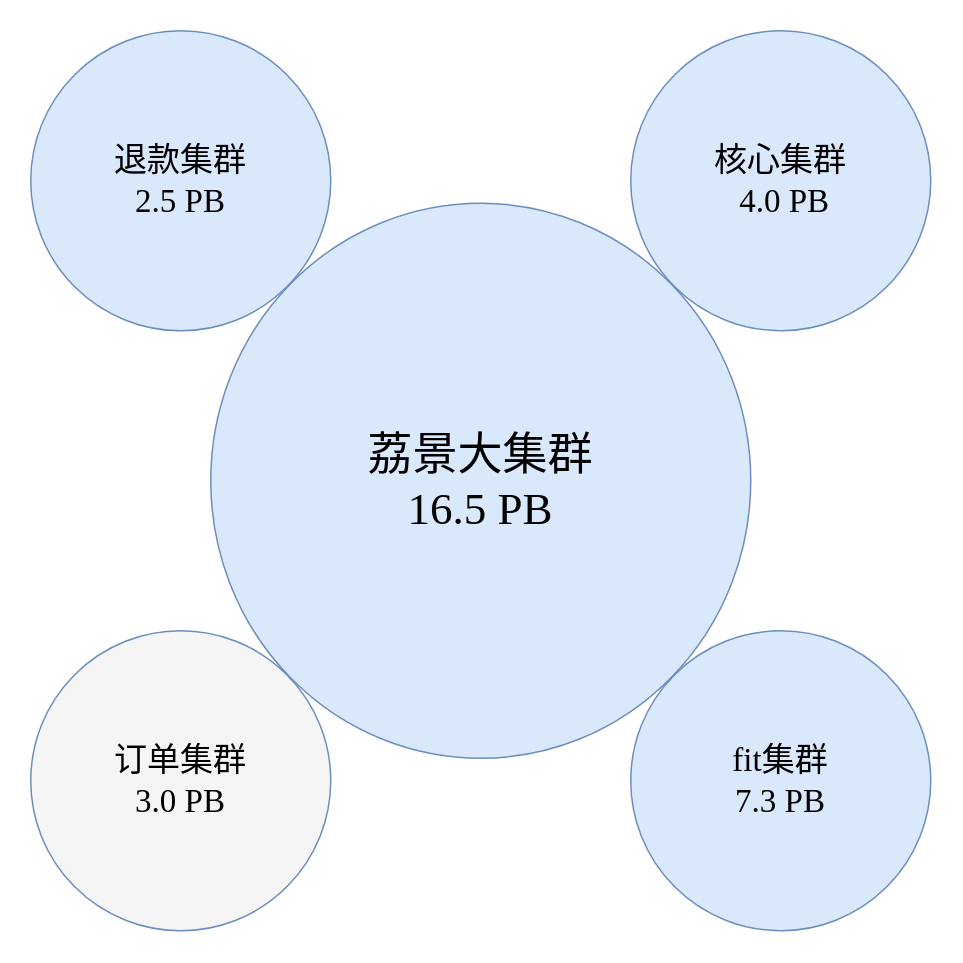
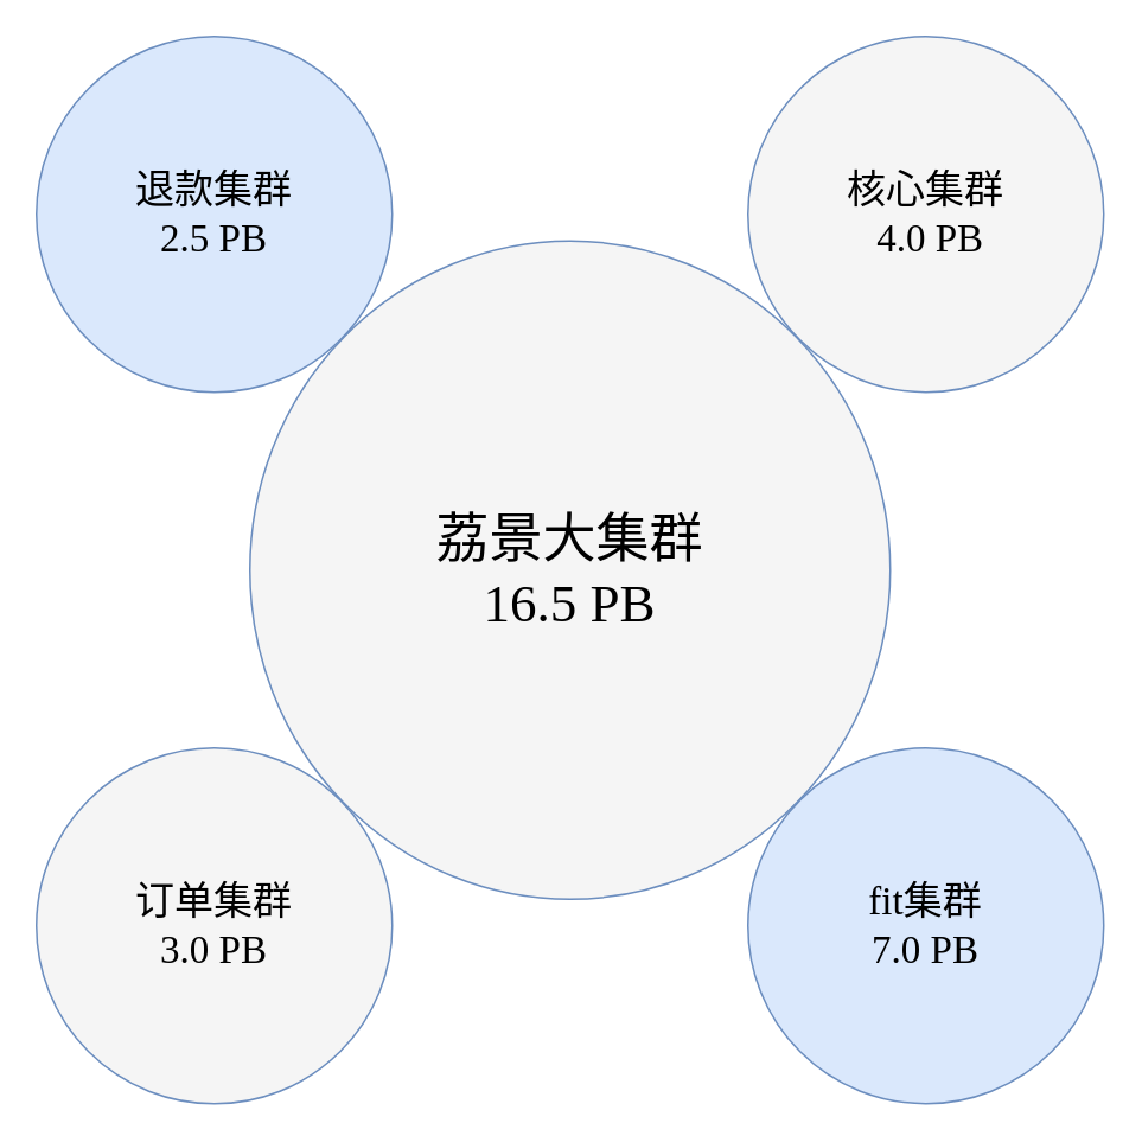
  <mxCell id="0" />
  <mxCell id="1" parent="0" />
  <mxCell id="2" value="" style="group" vertex="1" connectable="0" parent="1"><mxGeometry x="20" y="20" width="600" height="600" as="geometry" /></mxCell>
  <mxCell id="3" value="&lt;font style=&quot;font-size: 22px&quot;&gt;退款集群&lt;br&gt;2.5 PB&lt;br&gt;&lt;/font&gt;" style="ellipse;whiteSpace=wrap;html=1;rounded=0;shadow=0;dashed=0;comic=0;fontFamily=Verdana;fontSize=22;fillColor=#dae8fc;strokeColor=#6c8ebf;" vertex="1" parent="2"><mxGeometry width="200" height="200" as="geometry" /></mxCell>
- <mxCell id="4" value="核心集群&lt;br&gt;&amp;nbsp;4.0 PB" style="ellipse;whiteSpace=wrap;html=1;rounded=0;shadow=0;dashed=0;comic=0;fontFamily=Verdana;fontSize=22;fillColor=#dae8fc;strokeColor=#6c8ebf;" vertex="1" parent="2"><mxGeometry x="400" width="200" height="200" as="geometry" /></mxCell>
- <mxCell id="5" value="fit集群&lt;br&gt;7.3 PB" style="ellipse;whiteSpace=wrap;html=1;rounded=0;shadow=0;dashed=0;comic=0;fontFamily=Verdana;fontSize=22;fillColor=#dae8fc;strokeColor=#6c8ebf;" vertex="1" parent="2"><mxGeometry x="400" y="400" width="200" height="200" as="geometry" /></mxCell>
+ <mxCell id="4" value="核心集群&lt;br&gt;&amp;nbsp;4.0 PB" style="ellipse;whiteSpace=wrap;html=1;rounded=0;shadow=0;dashed=0;comic=0;fontFamily=Verdana;fontSize=22;fillColor=#f5f5f5;strokeColor=#6c8ebf;" vertex="1" parent="2"><mxGeometry x="400" width="200" height="200" as="geometry" /></mxCell>
+ <mxCell id="5" value="fit集群&lt;br&gt;7.0 PB" style="ellipse;whiteSpace=wrap;html=1;rounded=0;shadow=0;dashed=0;comic=0;fontFamily=Verdana;fontSize=22;fillColor=#dae8fc;strokeColor=#6c8ebf;" vertex="1" parent="2"><mxGeometry x="400" y="400" width="200" height="200" as="geometry" /></mxCell>
  <mxCell id="6" value="订单集群&lt;br&gt;3.0 PB" style="ellipse;whiteSpace=wrap;html=1;rounded=0;shadow=0;dashed=0;comic=0;fontFamily=Verdana;fontSize=22;fillColor=#f5f5f5;strokeColor=#6c8ebf;" vertex="1" parent="2"><mxGeometry y="400" width="200" height="200" as="geometry" /></mxCell>
- <mxCell id="7" value="&lt;span&gt;&lt;font style=&quot;font-size: 30px&quot;&gt;荔景大集群&lt;br&gt;16.5 PB&lt;br&gt;&lt;/font&gt;&lt;/span&gt;" style="ellipse;whiteSpace=wrap;html=1;rounded=0;shadow=0;dashed=0;comic=0;fontFamily=Verdana;fontSize=22;fillColor=#dae8fc;strokeColor=#6c8ebf;labelBorderColor=none;" vertex="1" parent="2"><mxGeometry x="120" y="115" width="360" height="370" as="geometry" /></mxCell>
+ <mxCell id="7" value="&lt;span&gt;&lt;font style=&quot;font-size: 30px&quot;&gt;荔景大集群&lt;br&gt;16.5 PB&lt;br&gt;&lt;/font&gt;&lt;/span&gt;" style="ellipse;whiteSpace=wrap;html=1;rounded=0;shadow=0;dashed=0;comic=0;fontFamily=Verdana;fontSize=22;fillColor=#f5f5f5;strokeColor=#6c8ebf;labelBorderColor=none;" vertex="1" parent="2"><mxGeometry x="120" y="115" width="360" height="370" as="geometry" /></mxCell>
